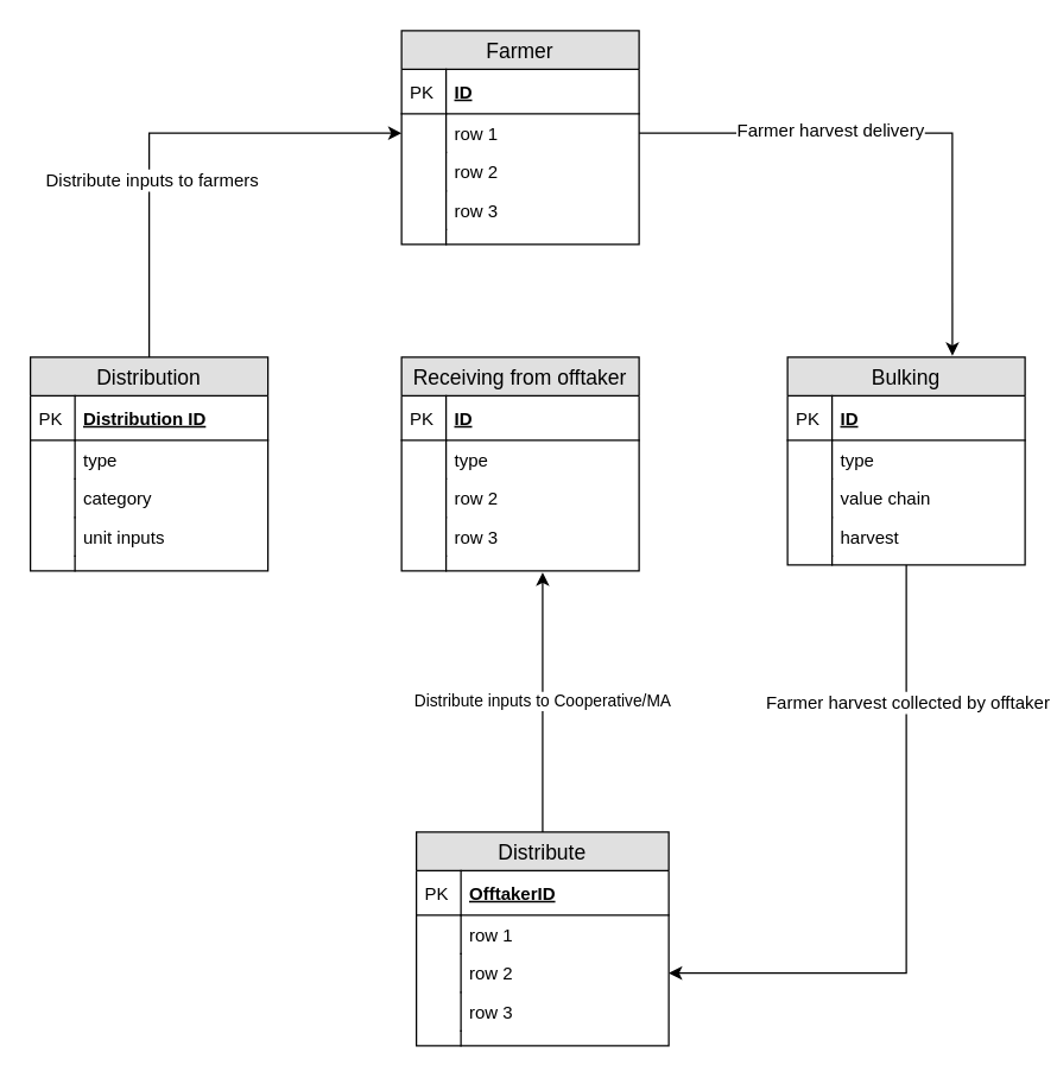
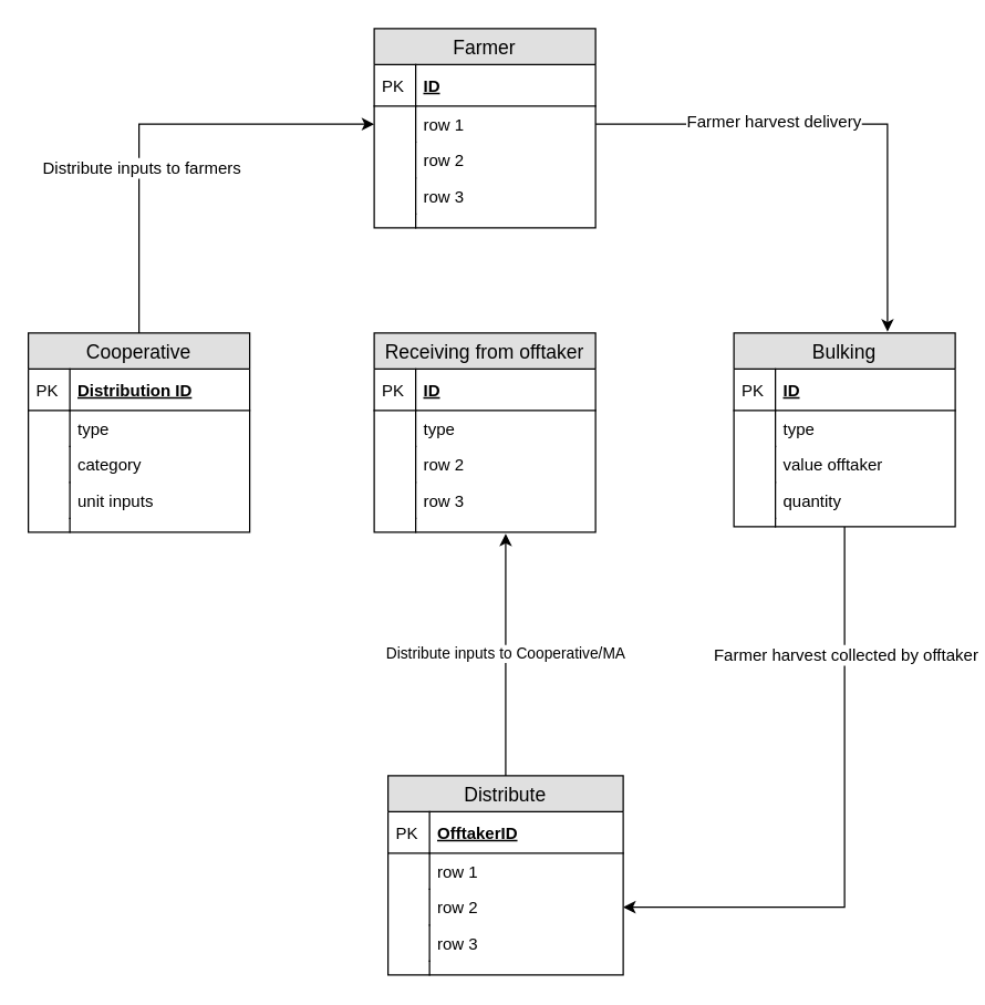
  <mxCell id="0" />
  <mxCell id="1" parent="0" />
  <mxCell id="2" style="edgeStyle=orthogonalEdgeStyle;rounded=0;orthogonalLoop=1;jettySize=auto;html=1;entryX=0;entryY=0.5;entryDx=0;entryDy=0;" edge="1" parent="1" source="4" target="54"><mxGeometry relative="1" as="geometry" /></mxCell>
  <mxCell id="3" value="Distribute inputs to farmers" style="text;html=1;resizable=0;points=[];align=center;verticalAlign=middle;labelBackgroundColor=#ffffff;" vertex="1" connectable="0" parent="2"><mxGeometry x="-0.252" y="-1" relative="1" as="geometry"><mxPoint as="offset" /></mxGeometry></mxCell>
- <mxCell id="4" value="Distribution" style="swimlane;fontStyle=0;childLayout=stackLayout;horizontal=1;startSize=26;fillColor=#e0e0e0;horizontalStack=0;resizeParent=1;resizeParentMax=0;resizeLast=0;collapsible=1;marginBottom=0;swimlaneFillColor=#ffffff;align=center;fontSize=14;" vertex="1" parent="1"><mxGeometry x="20" y="240" width="160" height="144" as="geometry" /></mxCell>
+ <mxCell id="4" value="Cooperative" style="swimlane;fontStyle=0;childLayout=stackLayout;horizontal=1;startSize=26;fillColor=#e0e0e0;horizontalStack=0;resizeParent=1;resizeParentMax=0;resizeLast=0;collapsible=1;marginBottom=0;swimlaneFillColor=#ffffff;align=center;fontSize=14;" vertex="1" parent="1"><mxGeometry x="20" y="240" width="160" height="144" as="geometry" /></mxCell>
  <mxCell id="5" value="Distribution ID" style="shape=partialRectangle;top=0;left=0;right=0;bottom=1;align=left;verticalAlign=middle;fillColor=none;spacingLeft=34;spacingRight=4;overflow=hidden;rotatable=0;points=[[0,0.5],[1,0.5]];portConstraint=eastwest;dropTarget=0;fontStyle=5;fontSize=12;" vertex="1" parent="4"><mxGeometry y="26" width="160" height="30" as="geometry" /></mxCell>
  <mxCell id="6" value="PK" style="shape=partialRectangle;top=0;left=0;bottom=0;fillColor=none;align=left;verticalAlign=middle;spacingLeft=4;spacingRight=4;overflow=hidden;rotatable=0;points=[];portConstraint=eastwest;part=1;fontSize=12;" vertex="1" connectable="0" parent="5"><mxGeometry width="30" height="30" as="geometry" /></mxCell>
  <mxCell id="7" value="type" style="shape=partialRectangle;top=0;left=0;right=0;bottom=0;align=left;verticalAlign=top;fillColor=none;spacingLeft=34;spacingRight=4;overflow=hidden;rotatable=0;points=[[0,0.5],[1,0.5]];portConstraint=eastwest;dropTarget=0;fontSize=12;" vertex="1" parent="4"><mxGeometry y="56" width="160" height="26" as="geometry" /></mxCell>
  <mxCell id="8" value="" style="shape=partialRectangle;top=0;left=0;bottom=0;fillColor=none;align=left;verticalAlign=top;spacingLeft=4;spacingRight=4;overflow=hidden;rotatable=0;points=[];portConstraint=eastwest;part=1;fontSize=12;" vertex="1" connectable="0" parent="7"><mxGeometry width="30" height="26" as="geometry" /></mxCell>
  <mxCell id="9" value="category" style="shape=partialRectangle;top=0;left=0;right=0;bottom=0;align=left;verticalAlign=top;fillColor=none;spacingLeft=34;spacingRight=4;overflow=hidden;rotatable=0;points=[[0,0.5],[1,0.5]];portConstraint=eastwest;dropTarget=0;fontSize=12;" vertex="1" parent="4"><mxGeometry y="82" width="160" height="26" as="geometry" /></mxCell>
  <mxCell id="10" value="" style="shape=partialRectangle;top=0;left=0;bottom=0;fillColor=none;align=left;verticalAlign=top;spacingLeft=4;spacingRight=4;overflow=hidden;rotatable=0;points=[];portConstraint=eastwest;part=1;fontSize=12;" vertex="1" connectable="0" parent="9"><mxGeometry width="30" height="26" as="geometry" /></mxCell>
  <mxCell id="11" value="unit inputs" style="shape=partialRectangle;top=0;left=0;right=0;bottom=0;align=left;verticalAlign=top;fillColor=none;spacingLeft=34;spacingRight=4;overflow=hidden;rotatable=0;points=[[0,0.5],[1,0.5]];portConstraint=eastwest;dropTarget=0;fontSize=12;" vertex="1" parent="4"><mxGeometry y="108" width="160" height="26" as="geometry" /></mxCell>
  <mxCell id="12" value="" style="shape=partialRectangle;top=0;left=0;bottom=0;fillColor=none;align=left;verticalAlign=top;spacingLeft=4;spacingRight=4;overflow=hidden;rotatable=0;points=[];portConstraint=eastwest;part=1;fontSize=12;" vertex="1" connectable="0" parent="11"><mxGeometry width="30" height="26" as="geometry" /></mxCell>
  <mxCell id="13" value="" style="shape=partialRectangle;top=0;left=0;right=0;bottom=0;align=left;verticalAlign=top;fillColor=none;spacingLeft=34;spacingRight=4;overflow=hidden;rotatable=0;points=[[0,0.5],[1,0.5]];portConstraint=eastwest;dropTarget=0;fontSize=12;" vertex="1" parent="4"><mxGeometry y="134" width="160" height="10" as="geometry" /></mxCell>
  <mxCell id="14" value="" style="shape=partialRectangle;top=0;left=0;bottom=0;fillColor=none;align=left;verticalAlign=top;spacingLeft=4;spacingRight=4;overflow=hidden;rotatable=0;points=[];portConstraint=eastwest;part=1;fontSize=12;" vertex="1" connectable="0" parent="13"><mxGeometry width="30" height="10" as="geometry" /></mxCell>
  <mxCell id="15" style="edgeStyle=orthogonalEdgeStyle;rounded=0;orthogonalLoop=1;jettySize=auto;html=1;entryX=1;entryY=0.5;entryDx=0;entryDy=0;" edge="1" parent="1" source="17" target="45"><mxGeometry relative="1" as="geometry" /></mxCell>
  <mxCell id="16" value="Farmer harvest collected by offtaker" style="text;html=1;resizable=0;points=[];align=center;verticalAlign=middle;labelBackgroundColor=#ffffff;" vertex="1" connectable="0" parent="15"><mxGeometry x="-0.577" relative="1" as="geometry"><mxPoint as="offset" /></mxGeometry></mxCell>
  <mxCell id="17" value="Bulking" style="swimlane;fontStyle=0;childLayout=stackLayout;horizontal=1;startSize=26;fillColor=#e0e0e0;horizontalStack=0;resizeParent=1;resizeParentMax=0;resizeLast=0;collapsible=1;marginBottom=0;swimlaneFillColor=#ffffff;align=center;fontSize=14;" vertex="1" parent="1"><mxGeometry x="530" y="240" width="160" height="140" as="geometry" /></mxCell>
  <mxCell id="18" value="ID" style="shape=partialRectangle;top=0;left=0;right=0;bottom=1;align=left;verticalAlign=middle;fillColor=none;spacingLeft=34;spacingRight=4;overflow=hidden;rotatable=0;points=[[0,0.5],[1,0.5]];portConstraint=eastwest;dropTarget=0;fontStyle=5;fontSize=12;" vertex="1" parent="17"><mxGeometry y="26" width="160" height="30" as="geometry" /></mxCell>
  <mxCell id="19" value="PK" style="shape=partialRectangle;top=0;left=0;bottom=0;fillColor=none;align=left;verticalAlign=middle;spacingLeft=4;spacingRight=4;overflow=hidden;rotatable=0;points=[];portConstraint=eastwest;part=1;fontSize=12;" vertex="1" connectable="0" parent="18"><mxGeometry width="30" height="30" as="geometry" /></mxCell>
  <mxCell id="20" value="type" style="shape=partialRectangle;top=0;left=0;right=0;bottom=0;align=left;verticalAlign=top;fillColor=none;spacingLeft=34;spacingRight=4;overflow=hidden;rotatable=0;points=[[0,0.5],[1,0.5]];portConstraint=eastwest;dropTarget=0;fontSize=12;" vertex="1" parent="17"><mxGeometry y="56" width="160" height="26" as="geometry" /></mxCell>
  <mxCell id="21" value="" style="shape=partialRectangle;top=0;left=0;bottom=0;fillColor=none;align=left;verticalAlign=top;spacingLeft=4;spacingRight=4;overflow=hidden;rotatable=0;points=[];portConstraint=eastwest;part=1;fontSize=12;" vertex="1" connectable="0" parent="20"><mxGeometry width="30" height="26" as="geometry" /></mxCell>
- <mxCell id="22" value="value chain" style="shape=partialRectangle;top=0;left=0;right=0;bottom=0;align=left;verticalAlign=top;fillColor=none;spacingLeft=34;spacingRight=4;overflow=hidden;rotatable=0;points=[[0,0.5],[1,0.5]];portConstraint=eastwest;dropTarget=0;fontSize=12;" vertex="1" parent="17"><mxGeometry y="82" width="160" height="26" as="geometry" /></mxCell>
+ <mxCell id="22" value="value offtaker" style="shape=partialRectangle;top=0;left=0;right=0;bottom=0;align=left;verticalAlign=top;fillColor=none;spacingLeft=34;spacingRight=4;overflow=hidden;rotatable=0;points=[[0,0.5],[1,0.5]];portConstraint=eastwest;dropTarget=0;fontSize=12;" vertex="1" parent="17"><mxGeometry y="82" width="160" height="26" as="geometry" /></mxCell>
  <mxCell id="23" value="" style="shape=partialRectangle;top=0;left=0;bottom=0;fillColor=none;align=left;verticalAlign=top;spacingLeft=4;spacingRight=4;overflow=hidden;rotatable=0;points=[];portConstraint=eastwest;part=1;fontSize=12;" vertex="1" connectable="0" parent="22"><mxGeometry width="30" height="26" as="geometry" /></mxCell>
- <mxCell id="24" value="harvest" style="shape=partialRectangle;top=0;left=0;right=0;bottom=0;align=left;verticalAlign=top;fillColor=none;spacingLeft=34;spacingRight=4;overflow=hidden;rotatable=0;points=[[0,0.5],[1,0.5]];portConstraint=eastwest;dropTarget=0;fontSize=12;" vertex="1" parent="17"><mxGeometry y="108" width="160" height="26" as="geometry" /></mxCell>
+ <mxCell id="24" value="quantity" style="shape=partialRectangle;top=0;left=0;right=0;bottom=0;align=left;verticalAlign=top;fillColor=none;spacingLeft=34;spacingRight=4;overflow=hidden;rotatable=0;points=[[0,0.5],[1,0.5]];portConstraint=eastwest;dropTarget=0;fontSize=12;" vertex="1" parent="17"><mxGeometry y="108" width="160" height="26" as="geometry" /></mxCell>
  <mxCell id="25" value="" style="shape=partialRectangle;top=0;left=0;bottom=0;fillColor=none;align=left;verticalAlign=top;spacingLeft=4;spacingRight=4;overflow=hidden;rotatable=0;points=[];portConstraint=eastwest;part=1;fontSize=12;" vertex="1" connectable="0" parent="24"><mxGeometry width="30" height="26" as="geometry" /></mxCell>
  <mxCell id="26" value="" style="shape=partialRectangle;top=0;left=0;right=0;bottom=0;align=left;verticalAlign=top;fillColor=none;spacingLeft=34;spacingRight=4;overflow=hidden;rotatable=0;points=[[0,0.5],[1,0.5]];portConstraint=eastwest;dropTarget=0;fontSize=12;" vertex="1" parent="17"><mxGeometry y="134" width="160" height="6" as="geometry" /></mxCell>
  <mxCell id="27" value="" style="shape=partialRectangle;top=0;left=0;bottom=0;fillColor=none;align=left;verticalAlign=top;spacingLeft=4;spacingRight=4;overflow=hidden;rotatable=0;points=[];portConstraint=eastwest;part=1;fontSize=12;" vertex="1" connectable="0" parent="26"><mxGeometry width="30" height="6" as="geometry" /></mxCell>
  <mxCell id="28" value="Receiving from offtaker" style="swimlane;fontStyle=0;childLayout=stackLayout;horizontal=1;startSize=26;fillColor=#e0e0e0;horizontalStack=0;resizeParent=1;resizeParentMax=0;resizeLast=0;collapsible=1;marginBottom=0;swimlaneFillColor=#ffffff;align=center;fontSize=14;" vertex="1" parent="1"><mxGeometry x="270" y="240" width="160" height="144" as="geometry" /></mxCell>
  <mxCell id="29" value="ID" style="shape=partialRectangle;top=0;left=0;right=0;bottom=1;align=left;verticalAlign=middle;fillColor=none;spacingLeft=34;spacingRight=4;overflow=hidden;rotatable=0;points=[[0,0.5],[1,0.5]];portConstraint=eastwest;dropTarget=0;fontStyle=5;fontSize=12;" vertex="1" parent="28"><mxGeometry y="26" width="160" height="30" as="geometry" /></mxCell>
  <mxCell id="30" value="PK" style="shape=partialRectangle;top=0;left=0;bottom=0;fillColor=none;align=left;verticalAlign=middle;spacingLeft=4;spacingRight=4;overflow=hidden;rotatable=0;points=[];portConstraint=eastwest;part=1;fontSize=12;" vertex="1" connectable="0" parent="29"><mxGeometry width="30" height="30" as="geometry" /></mxCell>
  <mxCell id="31" value="type" style="shape=partialRectangle;top=0;left=0;right=0;bottom=0;align=left;verticalAlign=top;fillColor=none;spacingLeft=34;spacingRight=4;overflow=hidden;rotatable=0;points=[[0,0.5],[1,0.5]];portConstraint=eastwest;dropTarget=0;fontSize=12;" vertex="1" parent="28"><mxGeometry y="56" width="160" height="26" as="geometry" /></mxCell>
  <mxCell id="32" value="" style="shape=partialRectangle;top=0;left=0;bottom=0;fillColor=none;align=left;verticalAlign=top;spacingLeft=4;spacingRight=4;overflow=hidden;rotatable=0;points=[];portConstraint=eastwest;part=1;fontSize=12;" vertex="1" connectable="0" parent="31"><mxGeometry width="30" height="26" as="geometry" /></mxCell>
  <mxCell id="33" value="row 2" style="shape=partialRectangle;top=0;left=0;right=0;bottom=0;align=left;verticalAlign=top;fillColor=none;spacingLeft=34;spacingRight=4;overflow=hidden;rotatable=0;points=[[0,0.5],[1,0.5]];portConstraint=eastwest;dropTarget=0;fontSize=12;" vertex="1" parent="28"><mxGeometry y="82" width="160" height="26" as="geometry" /></mxCell>
  <mxCell id="34" value="" style="shape=partialRectangle;top=0;left=0;bottom=0;fillColor=none;align=left;verticalAlign=top;spacingLeft=4;spacingRight=4;overflow=hidden;rotatable=0;points=[];portConstraint=eastwest;part=1;fontSize=12;" vertex="1" connectable="0" parent="33"><mxGeometry width="30" height="26" as="geometry" /></mxCell>
  <mxCell id="35" value="row 3" style="shape=partialRectangle;top=0;left=0;right=0;bottom=0;align=left;verticalAlign=top;fillColor=none;spacingLeft=34;spacingRight=4;overflow=hidden;rotatable=0;points=[[0,0.5],[1,0.5]];portConstraint=eastwest;dropTarget=0;fontSize=12;" vertex="1" parent="28"><mxGeometry y="108" width="160" height="26" as="geometry" /></mxCell>
  <mxCell id="36" value="" style="shape=partialRectangle;top=0;left=0;bottom=0;fillColor=none;align=left;verticalAlign=top;spacingLeft=4;spacingRight=4;overflow=hidden;rotatable=0;points=[];portConstraint=eastwest;part=1;fontSize=12;" vertex="1" connectable="0" parent="35"><mxGeometry width="30" height="26" as="geometry" /></mxCell>
  <mxCell id="37" value="" style="shape=partialRectangle;top=0;left=0;right=0;bottom=0;align=left;verticalAlign=top;fillColor=none;spacingLeft=34;spacingRight=4;overflow=hidden;rotatable=0;points=[[0,0.5],[1,0.5]];portConstraint=eastwest;dropTarget=0;fontSize=12;" vertex="1" parent="28"><mxGeometry y="134" width="160" height="10" as="geometry" /></mxCell>
  <mxCell id="38" value="" style="shape=partialRectangle;top=0;left=0;bottom=0;fillColor=none;align=left;verticalAlign=top;spacingLeft=4;spacingRight=4;overflow=hidden;rotatable=0;points=[];portConstraint=eastwest;part=1;fontSize=12;" vertex="1" connectable="0" parent="37"><mxGeometry width="30" height="10" as="geometry" /></mxCell>
  <mxCell id="39" value="Distribute inputs to Cooperative/MA" style="edgeStyle=orthogonalEdgeStyle;rounded=0;orthogonalLoop=1;jettySize=auto;html=1;entryX=0.594;entryY=1.1;entryDx=0;entryDy=0;entryPerimeter=0;" edge="1" parent="1" source="40" target="37"><mxGeometry relative="1" as="geometry" /></mxCell>
  <mxCell id="40" value="Distribute" style="swimlane;fontStyle=0;childLayout=stackLayout;horizontal=1;startSize=26;fillColor=#e0e0e0;horizontalStack=0;resizeParent=1;resizeParentMax=0;resizeLast=0;collapsible=1;marginBottom=0;swimlaneFillColor=#ffffff;align=center;fontSize=14;" vertex="1" parent="1"><mxGeometry x="280" y="560" width="170" height="144" as="geometry" /></mxCell>
  <mxCell id="41" value="OfftakerID" style="shape=partialRectangle;top=0;left=0;right=0;bottom=1;align=left;verticalAlign=middle;fillColor=none;spacingLeft=34;spacingRight=4;overflow=hidden;rotatable=0;points=[[0,0.5],[1,0.5]];portConstraint=eastwest;dropTarget=0;fontStyle=5;fontSize=12;" vertex="1" parent="40"><mxGeometry y="26" width="170" height="30" as="geometry" /></mxCell>
  <mxCell id="42" value="PK" style="shape=partialRectangle;top=0;left=0;bottom=0;fillColor=none;align=left;verticalAlign=middle;spacingLeft=4;spacingRight=4;overflow=hidden;rotatable=0;points=[];portConstraint=eastwest;part=1;fontSize=12;" vertex="1" connectable="0" parent="41"><mxGeometry width="30" height="30" as="geometry" /></mxCell>
  <mxCell id="43" value="row 1" style="shape=partialRectangle;top=0;left=0;right=0;bottom=0;align=left;verticalAlign=top;fillColor=none;spacingLeft=34;spacingRight=4;overflow=hidden;rotatable=0;points=[[0,0.5],[1,0.5]];portConstraint=eastwest;dropTarget=0;fontSize=12;" vertex="1" parent="40"><mxGeometry y="56" width="170" height="26" as="geometry" /></mxCell>
  <mxCell id="44" value="" style="shape=partialRectangle;top=0;left=0;bottom=0;fillColor=none;align=left;verticalAlign=top;spacingLeft=4;spacingRight=4;overflow=hidden;rotatable=0;points=[];portConstraint=eastwest;part=1;fontSize=12;" vertex="1" connectable="0" parent="43"><mxGeometry width="30" height="26" as="geometry" /></mxCell>
  <mxCell id="45" value="row 2" style="shape=partialRectangle;top=0;left=0;right=0;bottom=0;align=left;verticalAlign=top;fillColor=none;spacingLeft=34;spacingRight=4;overflow=hidden;rotatable=0;points=[[0,0.5],[1,0.5]];portConstraint=eastwest;dropTarget=0;fontSize=12;" vertex="1" parent="40"><mxGeometry y="82" width="170" height="26" as="geometry" /></mxCell>
  <mxCell id="46" value="" style="shape=partialRectangle;top=0;left=0;bottom=0;fillColor=none;align=left;verticalAlign=top;spacingLeft=4;spacingRight=4;overflow=hidden;rotatable=0;points=[];portConstraint=eastwest;part=1;fontSize=12;" vertex="1" connectable="0" parent="45"><mxGeometry width="30" height="26" as="geometry" /></mxCell>
  <mxCell id="47" value="row 3" style="shape=partialRectangle;top=0;left=0;right=0;bottom=0;align=left;verticalAlign=top;fillColor=none;spacingLeft=34;spacingRight=4;overflow=hidden;rotatable=0;points=[[0,0.5],[1,0.5]];portConstraint=eastwest;dropTarget=0;fontSize=12;" vertex="1" parent="40"><mxGeometry y="108" width="170" height="26" as="geometry" /></mxCell>
  <mxCell id="48" value="" style="shape=partialRectangle;top=0;left=0;bottom=0;fillColor=none;align=left;verticalAlign=top;spacingLeft=4;spacingRight=4;overflow=hidden;rotatable=0;points=[];portConstraint=eastwest;part=1;fontSize=12;" vertex="1" connectable="0" parent="47"><mxGeometry width="30" height="26" as="geometry" /></mxCell>
  <mxCell id="49" value="" style="shape=partialRectangle;top=0;left=0;right=0;bottom=0;align=left;verticalAlign=top;fillColor=none;spacingLeft=34;spacingRight=4;overflow=hidden;rotatable=0;points=[[0,0.5],[1,0.5]];portConstraint=eastwest;dropTarget=0;fontSize=12;" vertex="1" parent="40"><mxGeometry y="134" width="170" height="10" as="geometry" /></mxCell>
  <mxCell id="50" value="" style="shape=partialRectangle;top=0;left=0;bottom=0;fillColor=none;align=left;verticalAlign=top;spacingLeft=4;spacingRight=4;overflow=hidden;rotatable=0;points=[];portConstraint=eastwest;part=1;fontSize=12;" vertex="1" connectable="0" parent="49"><mxGeometry width="30" height="10" as="geometry" /></mxCell>
  <mxCell id="51" value="Farmer" style="swimlane;fontStyle=0;childLayout=stackLayout;horizontal=1;startSize=26;fillColor=#e0e0e0;horizontalStack=0;resizeParent=1;resizeParentMax=0;resizeLast=0;collapsible=1;marginBottom=0;swimlaneFillColor=#ffffff;align=center;fontSize=14;" vertex="1" parent="1"><mxGeometry x="270" y="20" width="160" height="144" as="geometry" /></mxCell>
  <mxCell id="52" value="ID" style="shape=partialRectangle;top=0;left=0;right=0;bottom=1;align=left;verticalAlign=middle;fillColor=none;spacingLeft=34;spacingRight=4;overflow=hidden;rotatable=0;points=[[0,0.5],[1,0.5]];portConstraint=eastwest;dropTarget=0;fontStyle=5;fontSize=12;" vertex="1" parent="51"><mxGeometry y="26" width="160" height="30" as="geometry" /></mxCell>
  <mxCell id="53" value="PK" style="shape=partialRectangle;top=0;left=0;bottom=0;fillColor=none;align=left;verticalAlign=middle;spacingLeft=4;spacingRight=4;overflow=hidden;rotatable=0;points=[];portConstraint=eastwest;part=1;fontSize=12;" vertex="1" connectable="0" parent="52"><mxGeometry width="30" height="30" as="geometry" /></mxCell>
  <mxCell id="54" value="row 1" style="shape=partialRectangle;top=0;left=0;right=0;bottom=0;align=left;verticalAlign=top;fillColor=none;spacingLeft=34;spacingRight=4;overflow=hidden;rotatable=0;points=[[0,0.5],[1,0.5]];portConstraint=eastwest;dropTarget=0;fontSize=12;" vertex="1" parent="51"><mxGeometry y="56" width="160" height="26" as="geometry" /></mxCell>
  <mxCell id="55" value="" style="shape=partialRectangle;top=0;left=0;bottom=0;fillColor=none;align=left;verticalAlign=top;spacingLeft=4;spacingRight=4;overflow=hidden;rotatable=0;points=[];portConstraint=eastwest;part=1;fontSize=12;" vertex="1" connectable="0" parent="54"><mxGeometry width="30" height="26" as="geometry" /></mxCell>
  <mxCell id="56" value="row 2" style="shape=partialRectangle;top=0;left=0;right=0;bottom=0;align=left;verticalAlign=top;fillColor=none;spacingLeft=34;spacingRight=4;overflow=hidden;rotatable=0;points=[[0,0.5],[1,0.5]];portConstraint=eastwest;dropTarget=0;fontSize=12;" vertex="1" parent="51"><mxGeometry y="82" width="160" height="26" as="geometry" /></mxCell>
  <mxCell id="57" value="" style="shape=partialRectangle;top=0;left=0;bottom=0;fillColor=none;align=left;verticalAlign=top;spacingLeft=4;spacingRight=4;overflow=hidden;rotatable=0;points=[];portConstraint=eastwest;part=1;fontSize=12;" vertex="1" connectable="0" parent="56"><mxGeometry width="30" height="26" as="geometry" /></mxCell>
  <mxCell id="58" value="row 3" style="shape=partialRectangle;top=0;left=0;right=0;bottom=0;align=left;verticalAlign=top;fillColor=none;spacingLeft=34;spacingRight=4;overflow=hidden;rotatable=0;points=[[0,0.5],[1,0.5]];portConstraint=eastwest;dropTarget=0;fontSize=12;" vertex="1" parent="51"><mxGeometry y="108" width="160" height="26" as="geometry" /></mxCell>
  <mxCell id="59" value="" style="shape=partialRectangle;top=0;left=0;bottom=0;fillColor=none;align=left;verticalAlign=top;spacingLeft=4;spacingRight=4;overflow=hidden;rotatable=0;points=[];portConstraint=eastwest;part=1;fontSize=12;" vertex="1" connectable="0" parent="58"><mxGeometry width="30" height="26" as="geometry" /></mxCell>
  <mxCell id="60" value="" style="shape=partialRectangle;top=0;left=0;right=0;bottom=0;align=left;verticalAlign=top;fillColor=none;spacingLeft=34;spacingRight=4;overflow=hidden;rotatable=0;points=[[0,0.5],[1,0.5]];portConstraint=eastwest;dropTarget=0;fontSize=12;" vertex="1" parent="51"><mxGeometry y="134" width="160" height="10" as="geometry" /></mxCell>
  <mxCell id="61" value="" style="shape=partialRectangle;top=0;left=0;bottom=0;fillColor=none;align=left;verticalAlign=top;spacingLeft=4;spacingRight=4;overflow=hidden;rotatable=0;points=[];portConstraint=eastwest;part=1;fontSize=12;" vertex="1" connectable="0" parent="60"><mxGeometry width="30" height="10" as="geometry" /></mxCell>
  <mxCell id="62" style="edgeStyle=orthogonalEdgeStyle;rounded=0;orthogonalLoop=1;jettySize=auto;html=1;entryX=0.694;entryY=-0.007;entryDx=0;entryDy=0;entryPerimeter=0;" edge="1" parent="1" source="54" target="17"><mxGeometry relative="1" as="geometry" /></mxCell>
  <mxCell id="63" value="Farmer harvest delivery" style="text;html=1;resizable=0;points=[];align=center;verticalAlign=middle;labelBackgroundColor=#ffffff;" vertex="1" connectable="0" parent="62"><mxGeometry x="-0.291" y="2" relative="1" as="geometry"><mxPoint as="offset" /></mxGeometry></mxCell>
